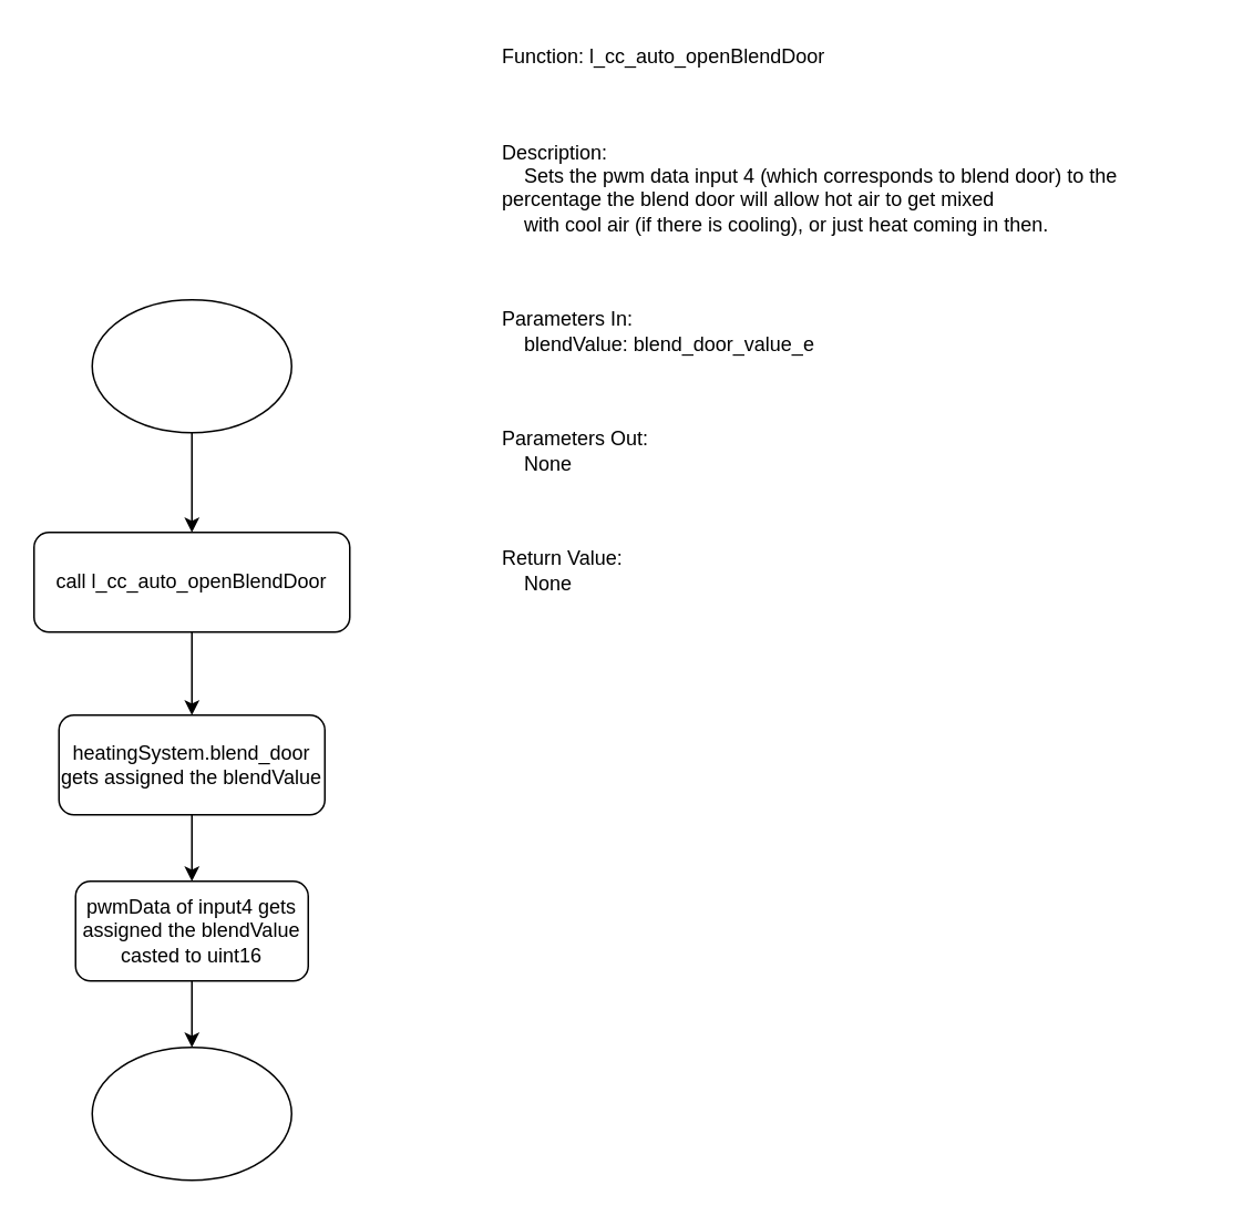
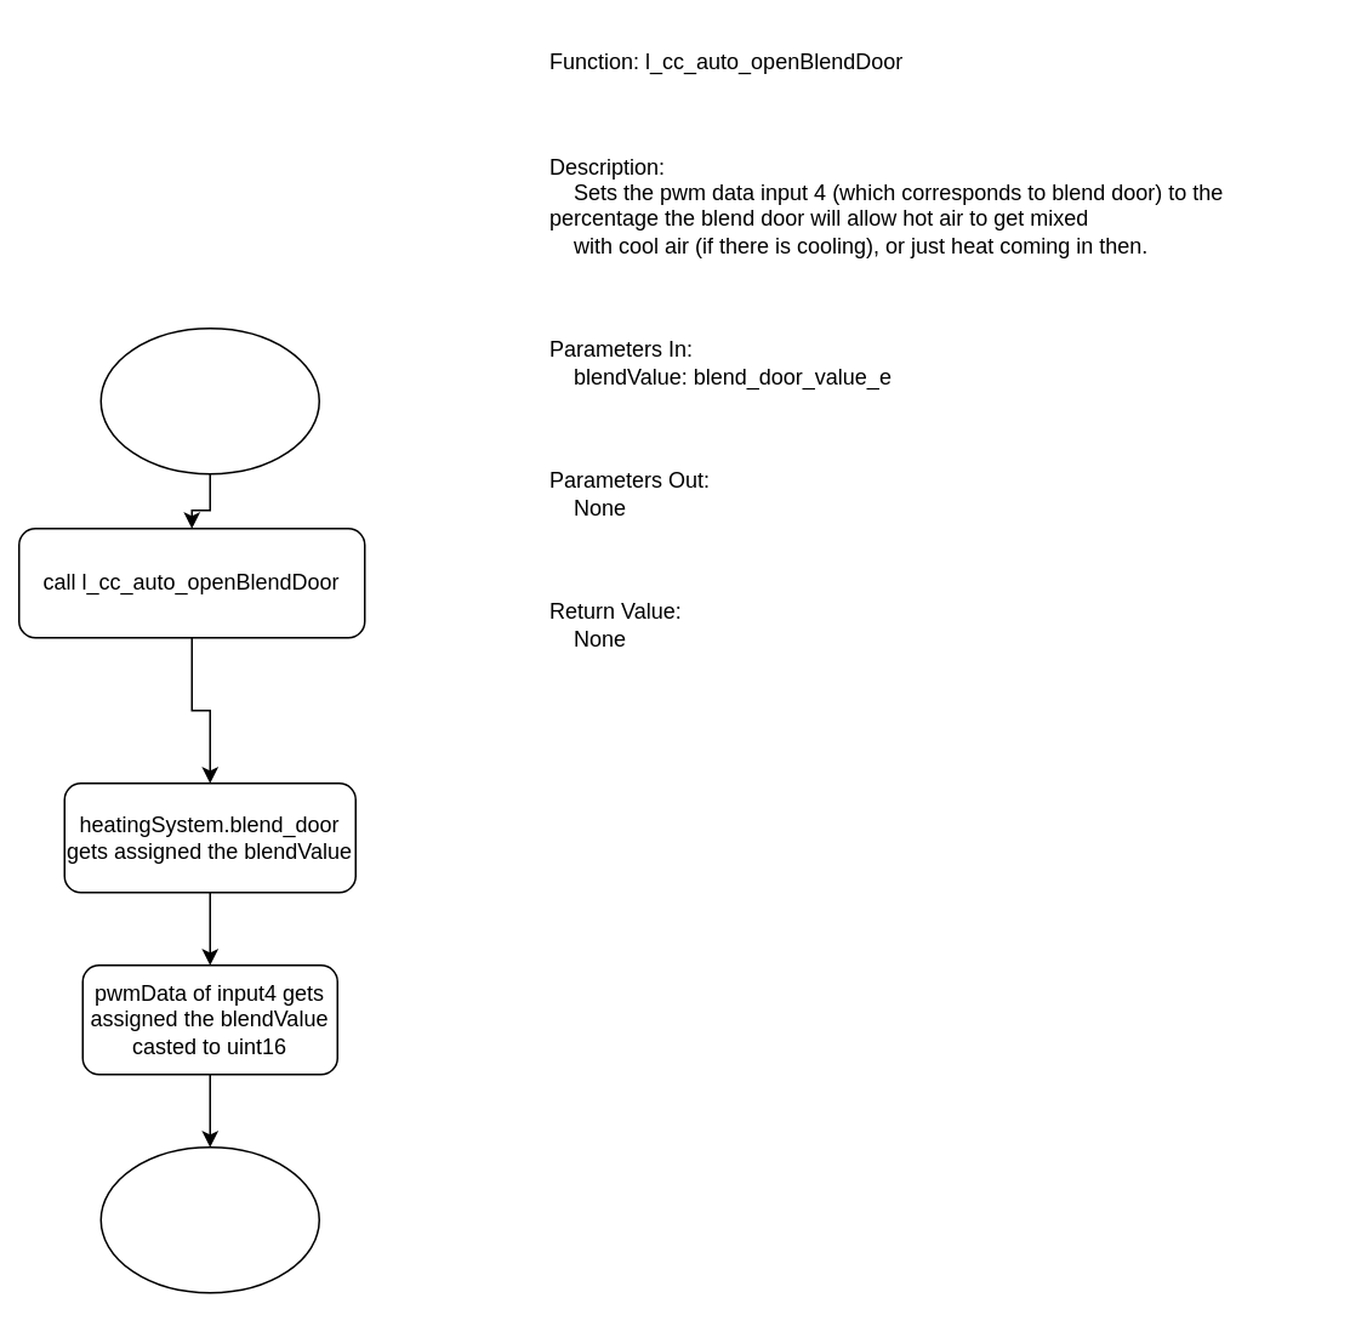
  <mxCell id="0" />
  <mxCell id="1" parent="0" />
  <mxCell id="2" value="Function: l_cc_auto_openBlendDoor&#10;&#10;&#10;&#10;Description:&#10;    Sets the pwm data input 4 (which corresponds to blend door) to the percentage the blend door will allow hot air to get mixed&#10;    with cool air (if there is cooling), or just heat coming in then.&#10;&#10;&#10;&#10;Parameters In:&#10;    blendValue: blend_door_value_e&#10;&#10;&#10;&#10;Parameters Out:&#10;    None&#10;&#10;&#10;&#10;Return Value:&#10;    None" style="text;whiteSpace=wrap;" vertex="1" parent="1"><mxGeometry x="300" y="20" width="420" height="380" as="geometry" /></mxCell>
  <mxCell id="3" style="edgeStyle=orthogonalEdgeStyle;rounded=0;orthogonalLoop=1;jettySize=auto;html=1;" edge="1" parent="1" source="4" target="6"><mxGeometry relative="1" as="geometry"><mxPoint x="115" y="360" as="targetPoint" /></mxGeometry></mxCell>
  <mxCell id="4" value="" style="ellipse;whiteSpace=wrap;html=1;" vertex="1" parent="1"><mxGeometry x="55" y="180" width="120" height="80" as="geometry" /></mxCell>
  <mxCell id="5" style="edgeStyle=orthogonalEdgeStyle;rounded=0;orthogonalLoop=1;jettySize=auto;html=1;" edge="1" parent="1" source="6" target="8"><mxGeometry relative="1" as="geometry"><mxPoint x="115" y="460" as="targetPoint" /></mxGeometry></mxCell>
- <mxCell id="6" value="call&amp;nbsp;l_cc_auto_openBlendDoor" style="rounded=1;whiteSpace=wrap;html=1;" vertex="1" parent="1"><mxGeometry x="20" y="320" width="190" height="60" as="geometry" /></mxCell>
+ <mxCell id="6" value="call&amp;nbsp;l_cc_auto_openBlendDoor" style="rounded=1;whiteSpace=wrap;html=1;" vertex="1" parent="1"><mxGeometry x="10" y="290" width="190" height="60" as="geometry" /></mxCell>
  <mxCell id="7" style="edgeStyle=orthogonalEdgeStyle;rounded=0;orthogonalLoop=1;jettySize=auto;html=1;" edge="1" parent="1" source="8" target="10"><mxGeometry relative="1" as="geometry"><mxPoint x="115" y="550" as="targetPoint" /></mxGeometry></mxCell>
  <mxCell id="8" value="heatingSystem.blend_door gets assigned the blendValue" style="rounded=1;whiteSpace=wrap;html=1;" vertex="1" parent="1"><mxGeometry x="35" y="430" width="160" height="60" as="geometry" /></mxCell>
  <mxCell id="9" style="edgeStyle=orthogonalEdgeStyle;rounded=0;orthogonalLoop=1;jettySize=auto;html=1;" edge="1" parent="1" source="10" target="11"><mxGeometry relative="1" as="geometry"><mxPoint x="115" y="640" as="targetPoint" /></mxGeometry></mxCell>
  <mxCell id="10" value="pwmData of input4 gets assigned the blendValue casted to uint16" style="rounded=1;whiteSpace=wrap;html=1;" vertex="1" parent="1"><mxGeometry x="45" y="530" width="140" height="60" as="geometry" /></mxCell>
  <mxCell id="11" value="" style="ellipse;whiteSpace=wrap;html=1;" vertex="1" parent="1"><mxGeometry x="55" y="630" width="120" height="80" as="geometry" /></mxCell>
